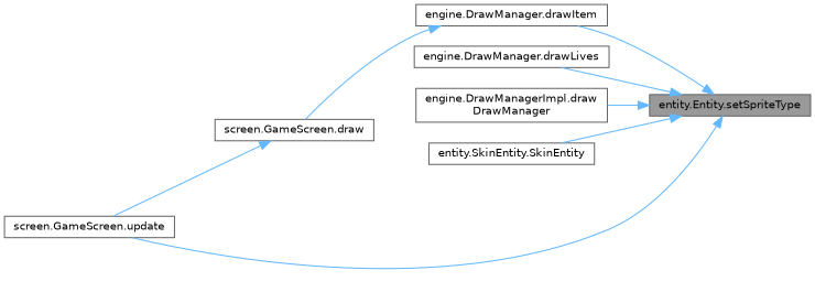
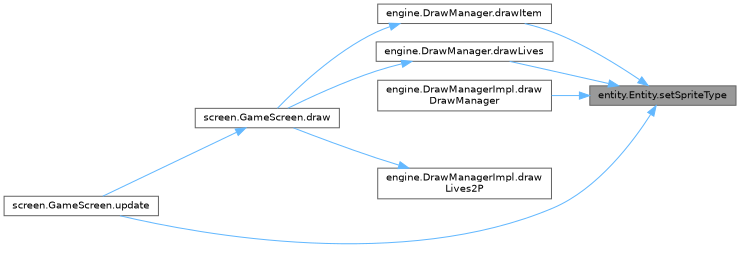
  digraph {
    rankdir=RL
    node [color=grey40 fillcolor=white fontname=Helvetica fontsize=10 shape=box style=filled]
    edge [color=steelblue1 dir=back fontname=Helvetica fontsize=10 labelfontname=Helvetica labelfontsize=10 style=solid]
    n1 [color=gray40 fillcolor=grey60 fontcolor=black height=0.2 label="entity.Entity.setSpriteType" width=0.4]
    n2 [height=0.2 label="engine.DrawManager.drawItem" width=0.4]
    n3 [height=0.2 label="engine.DrawManager.drawLives" width=0.4]
    n4 [height=0.2 label="engine.DrawManagerImpl.draw\lDrawManager" width=0.4]
-   n5 [height=0.2 label="entity.SkinEntity.SkinEntity" width=0.4]
    n6 [height=0.2 label="screen.GameScreen.update" width=0.4]
    n7 [height=0.2 label="screen.GameScreen.draw" width=0.4]
+   n8 [height=0.2 label="engine.DrawManagerImpl.draw\lLives2P" width=0.4]
    n1 -> n2
    n1 -> n3
    n1 -> n4
-   n1 -> n5
    n1 -> n6
    n2 -> n7
+   n3 -> n7
    n7 -> n6
+   n8 -> n7
  }
